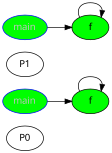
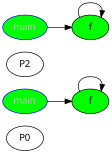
  digraph {
    rankdir=LR
    fontname="Noto Sans"
    node [color=black fontname="Noto Sans" fillcolor=green shape=ellipse style=filled]
    edge [fontname="Noto Sans"]
    n1 [label=P0 fillcolor="" shape="" style=""]
    n2 [color=blue fontcolor=grey label=main]
    n3 [fontcolor=black label=f]
-   n4 [label=P1 fillcolor="" shape="" style=""]
+   n4 [label=P2 fillcolor="" shape="" style=""]
    n5 [color=blue fontcolor=grey label=main]
    n6 [fontcolor=black label=f]
    subgraph sub_1 {
      n1
      n2
      n3
    }
    subgraph sub_2 {
      n4
      n5
      n6
    }
    n2 -> n3
    n3 -> n3
    n5 -> n6
    n6 -> n6
  }
